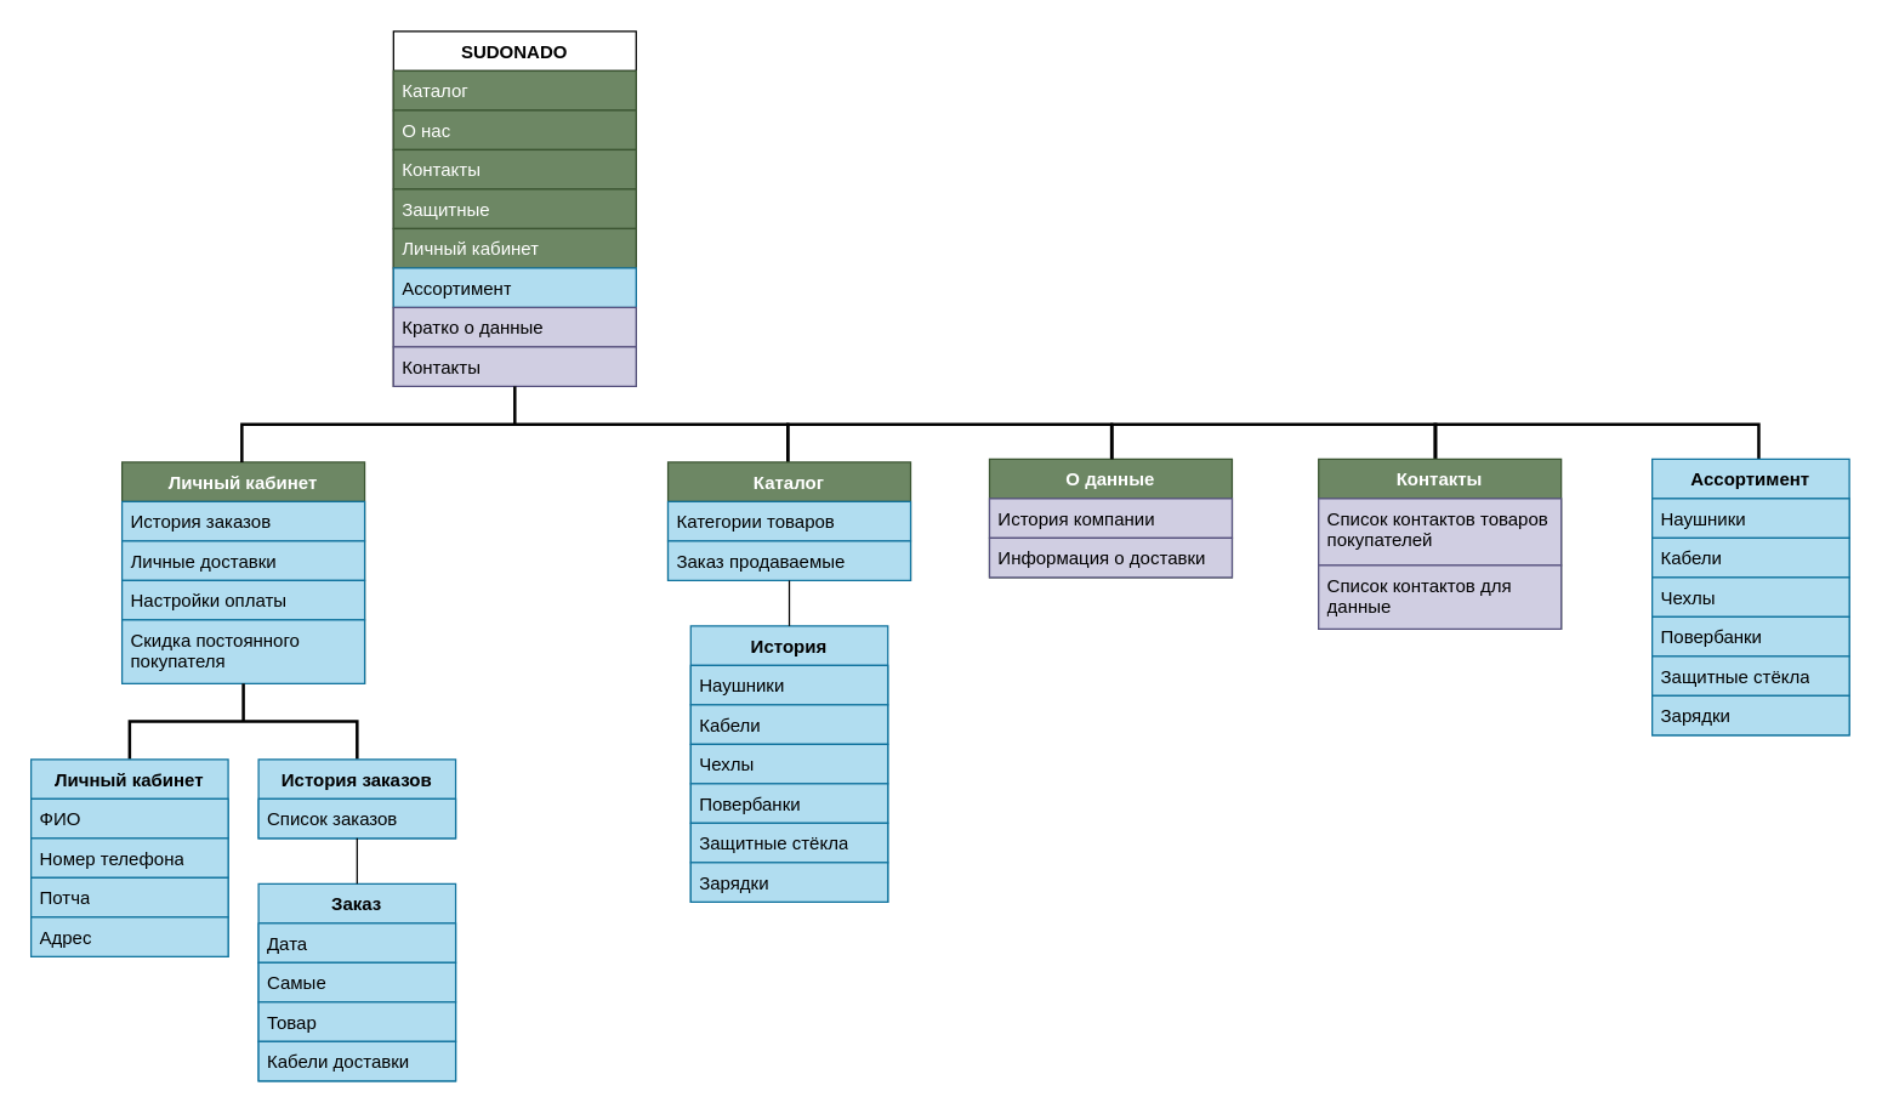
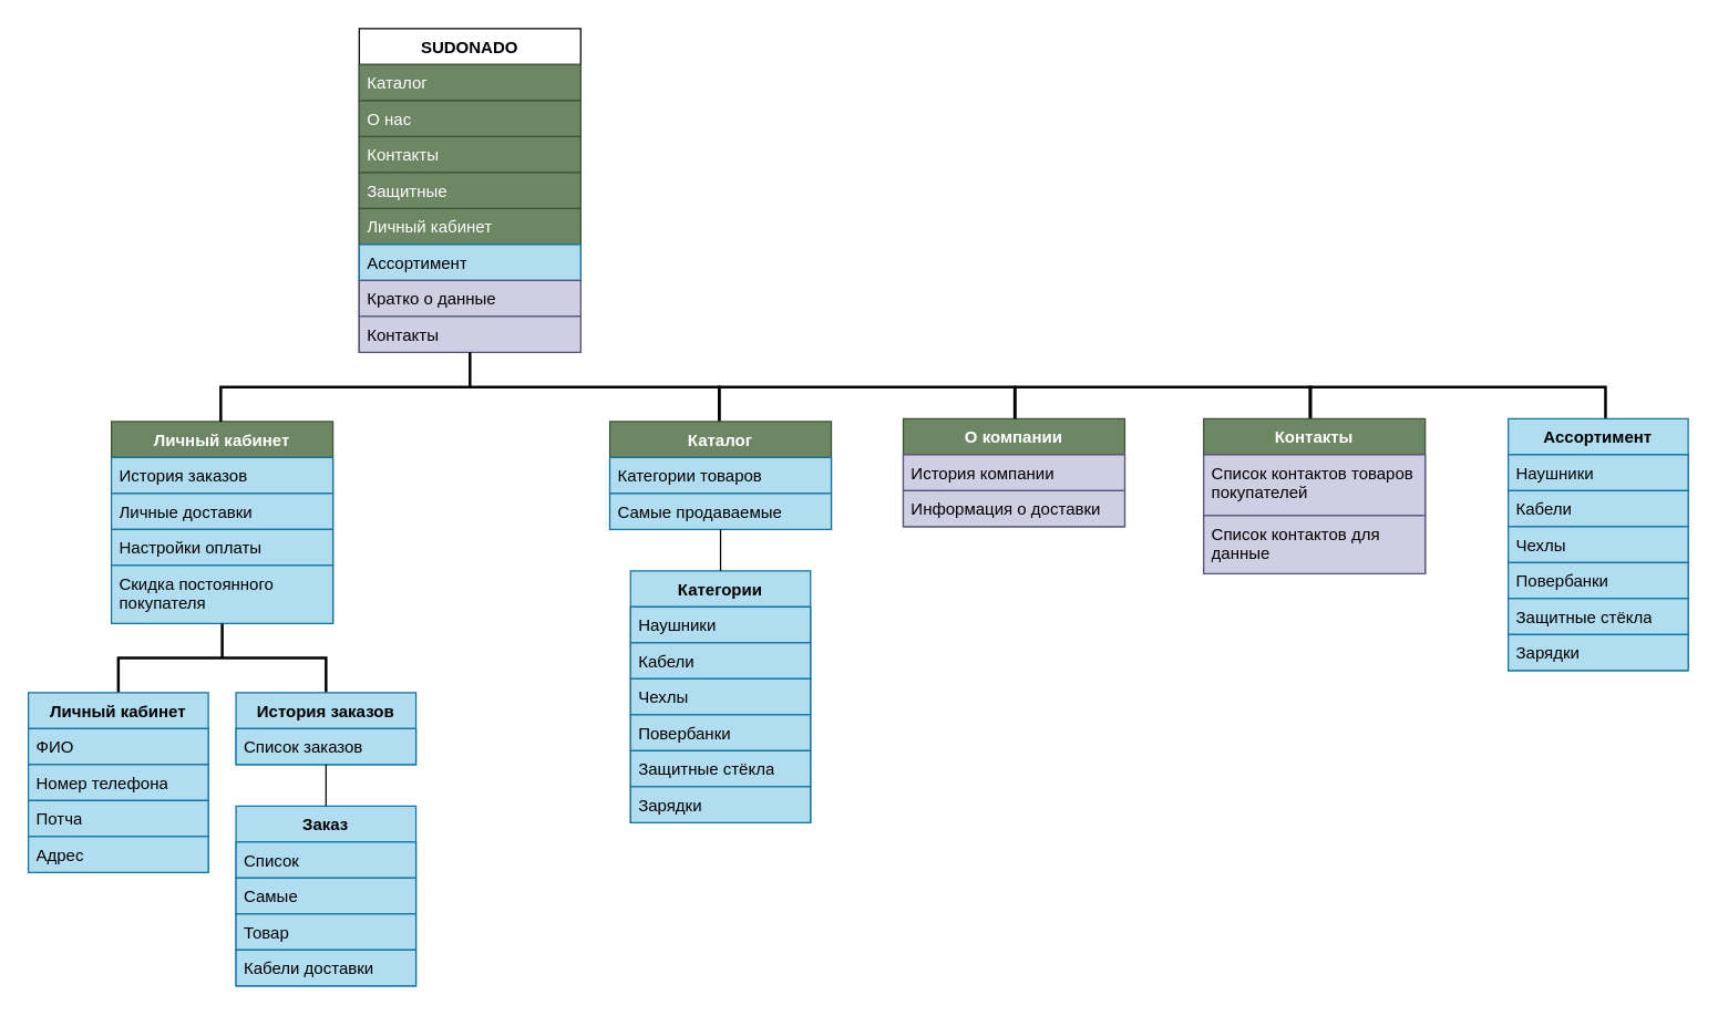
  <mxCell id="0" />
  <mxCell id="1" parent="0" />
  <mxCell id="2" value="" style="strokeWidth=2;html=1;shape=mxgraph.flowchart.annotation_1;align=left;pointerEvents=1;rotation=90;" vertex="1" parent="1"><mxGeometry x="1041" y="183.75" width="23" height="213.5" as="geometry" /></mxCell>
  <mxCell id="3" value="SUDONADO" style="swimlane;fontStyle=1;align=center;verticalAlign=top;childLayout=stackLayout;horizontal=1;startSize=26;horizontalStack=0;resizeParent=1;resizeParentMax=0;resizeLast=0;collapsible=1;marginBottom=0;whiteSpace=wrap;html=1;" parent="1" vertex="1"><mxGeometry x="259" y="20" width="160" height="234" as="geometry" /></mxCell>
  <mxCell id="4" value="Каталог" style="text;strokeColor=#3A5431;fillColor=#6d8764;align=left;verticalAlign=top;spacingLeft=4;spacingRight=4;overflow=hidden;rotatable=0;points=[[0,0.5],[1,0.5]];portConstraint=eastwest;whiteSpace=wrap;html=1;labelBackgroundColor=none;fontColor=#ffffff;" parent="3" vertex="1"><mxGeometry y="26" width="160" height="26" as="geometry" /></mxCell>
  <mxCell id="5" value="О нас" style="text;strokeColor=#3A5431;fillColor=#6d8764;align=left;verticalAlign=top;spacingLeft=4;spacingRight=4;overflow=hidden;rotatable=0;points=[[0,0.5],[1,0.5]];portConstraint=eastwest;whiteSpace=wrap;labelBackgroundColor=none;labelBorderColor=none;html=1;fontColor=#ffffff;" parent="3" vertex="1"><mxGeometry y="52" width="160" height="26" as="geometry" /></mxCell>
  <mxCell id="6" value="Контакты" style="text;strokeColor=#3A5431;fillColor=#6d8764;align=left;verticalAlign=top;spacingLeft=4;spacingRight=4;overflow=hidden;rotatable=0;points=[[0,0.5],[1,0.5]];portConstraint=eastwest;whiteSpace=wrap;html=1;labelBackgroundColor=none;fontColor=#ffffff;" parent="3" vertex="1"><mxGeometry y="78" width="160" height="26" as="geometry" /></mxCell>
  <mxCell id="7" value="Защитные" style="text;strokeColor=#3A5431;fillColor=#6d8764;align=left;verticalAlign=top;spacingLeft=4;spacingRight=4;overflow=hidden;rotatable=0;points=[[0,0.5],[1,0.5]];portConstraint=eastwest;whiteSpace=wrap;labelBackgroundColor=none;labelBorderColor=none;html=1;fontColor=#ffffff;" parent="3" vertex="1"><mxGeometry y="104" width="160" height="26" as="geometry" /></mxCell>
  <mxCell id="8" value="Личный кабинет" style="text;strokeColor=#3A5431;fillColor=#6d8764;align=left;verticalAlign=top;spacingLeft=4;spacingRight=4;overflow=hidden;rotatable=0;points=[[0,0.5],[1,0.5]];portConstraint=eastwest;whiteSpace=wrap;labelBackgroundColor=none;labelBorderColor=none;html=1;fontColor=#ffffff;" parent="3" vertex="1"><mxGeometry y="130" width="160" height="26" as="geometry" /></mxCell>
  <mxCell id="9" value="Ассортимент" style="text;strokeColor=#10739e;fillColor=#b1ddf0;align=left;verticalAlign=top;spacingLeft=4;spacingRight=4;overflow=hidden;rotatable=0;points=[[0,0.5],[1,0.5]];portConstraint=eastwest;whiteSpace=wrap;html=1;" parent="3" vertex="1"><mxGeometry y="156" width="160" height="26" as="geometry" /></mxCell>
  <mxCell id="10" value="Кратко о данные" style="text;strokeColor=#56517e;fillColor=#d0cee2;align=left;verticalAlign=top;spacingLeft=4;spacingRight=4;overflow=hidden;rotatable=0;points=[[0,0.5],[1,0.5]];portConstraint=eastwest;whiteSpace=wrap;html=1;" parent="3" vertex="1"><mxGeometry y="182" width="160" height="26" as="geometry" /></mxCell>
  <mxCell id="11" value="Контакты" style="text;strokeColor=#56517e;fillColor=#d0cee2;align=left;verticalAlign=top;spacingLeft=4;spacingRight=4;overflow=hidden;rotatable=0;points=[[0,0.5],[1,0.5]];portConstraint=eastwest;whiteSpace=wrap;html=1;" vertex="1" parent="3"><mxGeometry y="208" width="160" height="26" as="geometry" /></mxCell>
  <mxCell id="12" value="Личный кабинет" style="swimlane;fontStyle=1;align=center;verticalAlign=top;childLayout=stackLayout;horizontal=1;startSize=26;horizontalStack=0;resizeParent=1;resizeParentMax=0;resizeLast=0;collapsible=1;marginBottom=0;whiteSpace=wrap;html=1;fillColor=#6d8764;strokeColor=#3A5431;fontColor=#ffffff;" parent="1" vertex="1"><mxGeometry x="80" y="304" width="160" height="146" as="geometry" /></mxCell>
  <mxCell id="13" value="История заказов" style="text;strokeColor=#10739e;fillColor=#b1ddf0;align=left;verticalAlign=top;spacingLeft=4;spacingRight=4;overflow=hidden;rotatable=0;points=[[0,0.5],[1,0.5]];portConstraint=eastwest;whiteSpace=wrap;html=1;" parent="12" vertex="1"><mxGeometry y="26" width="160" height="26" as="geometry" /></mxCell>
  <mxCell id="14" value="Личные доставки" style="text;strokeColor=#10739e;fillColor=#b1ddf0;align=left;verticalAlign=top;spacingLeft=4;spacingRight=4;overflow=hidden;rotatable=0;points=[[0,0.5],[1,0.5]];portConstraint=eastwest;whiteSpace=wrap;html=1;" parent="12" vertex="1"><mxGeometry y="52" width="160" height="26" as="geometry" /></mxCell>
  <mxCell id="15" value="&lt;div&gt;Настройки оплаты&lt;/div&gt;&lt;div&gt;&lt;br&gt;&lt;/div&gt;" style="text;strokeColor=#10739e;fillColor=#b1ddf0;align=left;verticalAlign=top;spacingLeft=4;spacingRight=4;overflow=hidden;rotatable=0;points=[[0,0.5],[1,0.5]];portConstraint=eastwest;whiteSpace=wrap;html=1;" parent="12" vertex="1"><mxGeometry y="78" width="160" height="26" as="geometry" /></mxCell>
  <mxCell id="16" value="&lt;div&gt;Скидка постоянного покупателя&lt;/div&gt;&lt;div&gt;&lt;br&gt;&lt;/div&gt;" style="text;strokeColor=#10739e;fillColor=#b1ddf0;align=left;verticalAlign=top;spacingLeft=4;spacingRight=4;overflow=hidden;rotatable=0;points=[[0,0.5],[1,0.5]];portConstraint=eastwest;whiteSpace=wrap;html=1;" parent="12" vertex="1"><mxGeometry y="104" width="160" height="42" as="geometry" /></mxCell>
  <mxCell id="17" value="" style="strokeWidth=2;shape=mxgraph.flowchart.annotation_2;align=left;labelPosition=right;pointerEvents=1;direction=south;labelBorderColor=none;html=1;" parent="1" vertex="1"><mxGeometry x="159" y="254" width="360" height="50" as="geometry" /></mxCell>
  <mxCell id="18" value="" style="strokeWidth=2;html=1;shape=mxgraph.flowchart.annotation_2;align=left;labelPosition=right;pointerEvents=1;direction=south;" parent="1" vertex="1"><mxGeometry x="85" y="450" width="150" height="50" as="geometry" /></mxCell>
  <mxCell id="19" value="Личный кабинет" style="swimlane;fontStyle=1;align=center;verticalAlign=top;childLayout=stackLayout;horizontal=1;startSize=26;horizontalStack=0;resizeParent=1;resizeParentMax=0;resizeLast=0;collapsible=1;marginBottom=0;whiteSpace=wrap;html=1;fillColor=#b1ddf0;strokeColor=#10739e;" parent="1" vertex="1"><mxGeometry x="20" y="500" width="130" height="130" as="geometry" /></mxCell>
  <mxCell id="20" value="ФИО" style="text;strokeColor=#10739e;fillColor=#b1ddf0;align=left;verticalAlign=top;spacingLeft=4;spacingRight=4;overflow=hidden;rotatable=0;points=[[0,0.5],[1,0.5]];portConstraint=eastwest;whiteSpace=wrap;html=1;" parent="19" vertex="1"><mxGeometry y="26" width="130" height="26" as="geometry" /></mxCell>
  <mxCell id="21" value="Номер телефона" style="text;strokeColor=#10739e;fillColor=#b1ddf0;align=left;verticalAlign=top;spacingLeft=4;spacingRight=4;overflow=hidden;rotatable=0;points=[[0,0.5],[1,0.5]];portConstraint=eastwest;whiteSpace=wrap;html=1;" parent="19" vertex="1"><mxGeometry y="52" width="130" height="26" as="geometry" /></mxCell>
  <mxCell id="22" value="&lt;div&gt;Потча&lt;/div&gt;&lt;div&gt;&lt;br&gt;&lt;/div&gt;" style="text;strokeColor=#10739e;fillColor=#b1ddf0;align=left;verticalAlign=top;spacingLeft=4;spacingRight=4;overflow=hidden;rotatable=0;points=[[0,0.5],[1,0.5]];portConstraint=eastwest;whiteSpace=wrap;html=1;" parent="19" vertex="1"><mxGeometry y="78" width="130" height="26" as="geometry" /></mxCell>
  <mxCell id="23" value="Адрес" style="text;strokeColor=#10739e;fillColor=#b1ddf0;align=left;verticalAlign=top;spacingLeft=4;spacingRight=4;overflow=hidden;rotatable=0;points=[[0,0.5],[1,0.5]];portConstraint=eastwest;whiteSpace=wrap;html=1;" parent="19" vertex="1"><mxGeometry y="104" width="130" height="26" as="geometry" /></mxCell>
  <mxCell id="24" value="&lt;div&gt;История заказов&lt;/div&gt;&lt;div&gt;&lt;br&gt;&lt;/div&gt;" style="swimlane;fontStyle=1;align=center;verticalAlign=top;childLayout=stackLayout;horizontal=1;startSize=26;horizontalStack=0;resizeParent=1;resizeParentMax=0;resizeLast=0;collapsible=1;marginBottom=0;whiteSpace=wrap;html=1;fillColor=#b1ddf0;strokeColor=#10739e;" parent="1" vertex="1"><mxGeometry x="170" y="500" width="130" height="52" as="geometry" /></mxCell>
  <mxCell id="25" value="Список заказов" style="text;strokeColor=#10739e;fillColor=#b1ddf0;align=left;verticalAlign=top;spacingLeft=4;spacingRight=4;overflow=hidden;rotatable=0;points=[[0,0.5],[1,0.5]];portConstraint=eastwest;whiteSpace=wrap;html=1;" parent="24" vertex="1"><mxGeometry y="26" width="130" height="26" as="geometry" /></mxCell>
  <mxCell id="26" value="Заказ" style="swimlane;fontStyle=1;align=center;verticalAlign=top;childLayout=stackLayout;horizontal=1;startSize=26;horizontalStack=0;resizeParent=1;resizeParentMax=0;resizeLast=0;collapsible=1;marginBottom=0;whiteSpace=wrap;html=1;fillColor=#b1ddf0;strokeColor=#10739e;" parent="1" vertex="1"><mxGeometry x="170" y="582" width="130" height="130" as="geometry" /></mxCell>
- <mxCell id="27" value="Дата" style="text;strokeColor=#10739e;fillColor=#b1ddf0;align=left;verticalAlign=top;spacingLeft=4;spacingRight=4;overflow=hidden;rotatable=0;points=[[0,0.5],[1,0.5]];portConstraint=eastwest;whiteSpace=wrap;html=1;" parent="26" vertex="1"><mxGeometry y="26" width="130" height="26" as="geometry" /></mxCell>
+ <mxCell id="27" value="Список" style="text;strokeColor=#10739e;fillColor=#b1ddf0;align=left;verticalAlign=top;spacingLeft=4;spacingRight=4;overflow=hidden;rotatable=0;points=[[0,0.5],[1,0.5]];portConstraint=eastwest;whiteSpace=wrap;html=1;" parent="26" vertex="1"><mxGeometry y="26" width="130" height="26" as="geometry" /></mxCell>
  <mxCell id="28" value="Самые" style="text;strokeColor=#10739e;fillColor=#b1ddf0;align=left;verticalAlign=top;spacingLeft=4;spacingRight=4;overflow=hidden;rotatable=0;points=[[0,0.5],[1,0.5]];portConstraint=eastwest;whiteSpace=wrap;html=1;" parent="26" vertex="1"><mxGeometry y="52" width="130" height="26" as="geometry" /></mxCell>
  <mxCell id="29" value="Товар" style="text;strokeColor=#10739e;fillColor=#b1ddf0;align=left;verticalAlign=top;spacingLeft=4;spacingRight=4;overflow=hidden;rotatable=0;points=[[0,0.5],[1,0.5]];portConstraint=eastwest;whiteSpace=wrap;html=1;" parent="26" vertex="1"><mxGeometry y="78" width="130" height="26" as="geometry" /></mxCell>
  <mxCell id="30" value="Кабели доставки" style="text;strokeColor=#10739e;fillColor=#b1ddf0;align=left;verticalAlign=top;spacingLeft=4;spacingRight=4;overflow=hidden;rotatable=0;points=[[0,0.5],[1,0.5]];portConstraint=eastwest;whiteSpace=wrap;html=1;" parent="26" vertex="1"><mxGeometry y="104" width="130" height="26" as="geometry" /></mxCell>
  <mxCell id="31" value="" style="line;strokeWidth=1;fillColor=none;align=left;verticalAlign=middle;spacingTop=-1;spacingLeft=3;spacingRight=3;rotatable=0;labelPosition=right;points=[];portConstraint=eastwest;strokeColor=inherit;direction=south;" parent="1" vertex="1"><mxGeometry x="223" y="552" width="24" height="30" as="geometry" /></mxCell>
- <mxCell id="32" value="История" style="swimlane;fontStyle=1;align=center;verticalAlign=top;childLayout=stackLayout;horizontal=1;startSize=26;horizontalStack=0;resizeParent=1;resizeParentMax=0;resizeLast=0;collapsible=1;marginBottom=0;whiteSpace=wrap;html=1;fillColor=#b1ddf0;strokeColor=#10739e;" parent="1" vertex="1"><mxGeometry x="455" y="412" width="130" height="182" as="geometry" /></mxCell>
+ <mxCell id="32" value="Категории" style="swimlane;fontStyle=1;align=center;verticalAlign=top;childLayout=stackLayout;horizontal=1;startSize=26;horizontalStack=0;resizeParent=1;resizeParentMax=0;resizeLast=0;collapsible=1;marginBottom=0;whiteSpace=wrap;html=1;fillColor=#b1ddf0;strokeColor=#10739e;" parent="1" vertex="1"><mxGeometry x="455" y="412" width="130" height="182" as="geometry" /></mxCell>
  <mxCell id="33" value="Наушники" style="text;strokeColor=#10739e;fillColor=#b1ddf0;align=left;verticalAlign=top;spacingLeft=4;spacingRight=4;overflow=hidden;rotatable=0;points=[[0,0.5],[1,0.5]];portConstraint=eastwest;whiteSpace=wrap;html=1;" parent="32" vertex="1"><mxGeometry y="26" width="130" height="26" as="geometry" /></mxCell>
  <mxCell id="34" value="Кабели" style="text;strokeColor=#10739e;fillColor=#b1ddf0;align=left;verticalAlign=top;spacingLeft=4;spacingRight=4;overflow=hidden;rotatable=0;points=[[0,0.5],[1,0.5]];portConstraint=eastwest;whiteSpace=wrap;html=1;" parent="32" vertex="1"><mxGeometry y="52" width="130" height="26" as="geometry" /></mxCell>
  <mxCell id="35" value="Чехлы" style="text;strokeColor=#10739e;fillColor=#b1ddf0;align=left;verticalAlign=top;spacingLeft=4;spacingRight=4;overflow=hidden;rotatable=0;points=[[0,0.5],[1,0.5]];portConstraint=eastwest;whiteSpace=wrap;html=1;" parent="32" vertex="1"><mxGeometry y="78" width="130" height="26" as="geometry" /></mxCell>
  <mxCell id="36" value="Повербанки" style="text;strokeColor=#10739e;fillColor=#b1ddf0;align=left;verticalAlign=top;spacingLeft=4;spacingRight=4;overflow=hidden;rotatable=0;points=[[0,0.5],[1,0.5]];portConstraint=eastwest;whiteSpace=wrap;html=1;" parent="32" vertex="1"><mxGeometry y="104" width="130" height="26" as="geometry" /></mxCell>
  <mxCell id="37" value="Защитные стёкла" style="text;strokeColor=#10739e;fillColor=#b1ddf0;align=left;verticalAlign=top;spacingLeft=4;spacingRight=4;overflow=hidden;rotatable=0;points=[[0,0.5],[1,0.5]];portConstraint=eastwest;whiteSpace=wrap;html=1;" parent="32" vertex="1"><mxGeometry y="130" width="130" height="26" as="geometry" /></mxCell>
  <mxCell id="38" value="&lt;div&gt;Зарядки&lt;/div&gt;&lt;div&gt;&lt;br&gt;&lt;/div&gt;" style="text;strokeColor=#10739e;fillColor=#b1ddf0;align=left;verticalAlign=top;spacingLeft=4;spacingRight=4;overflow=hidden;rotatable=0;points=[[0,0.5],[1,0.5]];portConstraint=eastwest;whiteSpace=wrap;html=1;" parent="32" vertex="1"><mxGeometry y="156" width="130" height="26" as="geometry" /></mxCell>
  <mxCell id="39" value="" style="strokeWidth=2;html=1;shape=mxgraph.flowchart.annotation_1;align=left;pointerEvents=1;rotation=90;" parent="1" vertex="1"><mxGeometry x="613.25" y="184.75" width="25" height="213.5" as="geometry" /></mxCell>
- <mxCell id="40" value="О данные" style="swimlane;fontStyle=1;align=center;verticalAlign=top;childLayout=stackLayout;horizontal=1;startSize=26;horizontalStack=0;resizeParent=1;resizeParentMax=0;resizeLast=0;collapsible=1;marginBottom=0;whiteSpace=wrap;html=1;fillColor=#6d8764;strokeColor=#3A5431;fontColor=#ffffff;" parent="1" vertex="1"><mxGeometry x="652" y="302" width="160" height="78" as="geometry" /></mxCell>
+ <mxCell id="40" value="О компании" style="swimlane;fontStyle=1;align=center;verticalAlign=top;childLayout=stackLayout;horizontal=1;startSize=26;horizontalStack=0;resizeParent=1;resizeParentMax=0;resizeLast=0;collapsible=1;marginBottom=0;whiteSpace=wrap;html=1;fillColor=#6d8764;strokeColor=#3A5431;fontColor=#ffffff;" parent="1" vertex="1"><mxGeometry x="652" y="302" width="160" height="78" as="geometry" /></mxCell>
  <mxCell id="41" value="История компании" style="text;strokeColor=#56517e;fillColor=#d0cee2;align=left;verticalAlign=top;spacingLeft=4;spacingRight=4;overflow=hidden;rotatable=0;points=[[0,0.5],[1,0.5]];portConstraint=eastwest;whiteSpace=wrap;html=1;" parent="40" vertex="1"><mxGeometry y="26" width="160" height="26" as="geometry" /></mxCell>
  <mxCell id="42" value="Информация о доставки" style="text;strokeColor=#56517e;fillColor=#d0cee2;align=left;verticalAlign=top;spacingLeft=4;spacingRight=4;overflow=hidden;rotatable=0;points=[[0,0.5],[1,0.5]];portConstraint=eastwest;whiteSpace=wrap;html=1;" parent="40" vertex="1"><mxGeometry y="52" width="160" height="26" as="geometry" /></mxCell>
  <mxCell id="43" value="" style="strokeWidth=2;html=1;shape=mxgraph.flowchart.annotation_1;align=left;pointerEvents=1;rotation=90;" parent="1" vertex="1"><mxGeometry x="828" y="183.75" width="23" height="213.5" as="geometry" /></mxCell>
  <mxCell id="44" value="Контакты" style="swimlane;fontStyle=1;align=center;verticalAlign=top;childLayout=stackLayout;horizontal=1;startSize=26;horizontalStack=0;resizeParent=1;resizeParentMax=0;resizeLast=0;collapsible=1;marginBottom=0;whiteSpace=wrap;html=1;fillColor=#6d8764;strokeColor=#3A5431;fontColor=#ffffff;" parent="1" vertex="1"><mxGeometry x="869" y="302" width="160" height="112" as="geometry" /></mxCell>
  <mxCell id="45" value="Список контактов товаров покупателей" style="text;strokeColor=#56517e;fillColor=#d0cee2;align=left;verticalAlign=top;spacingLeft=4;spacingRight=4;overflow=hidden;rotatable=0;points=[[0,0.5],[1,0.5]];portConstraint=eastwest;whiteSpace=wrap;html=1;" parent="44" vertex="1"><mxGeometry y="26" width="160" height="44" as="geometry" /></mxCell>
  <mxCell id="46" value="Список контактов для данные" style="text;strokeColor=#56517e;fillColor=#d0cee2;align=left;verticalAlign=top;spacingLeft=4;spacingRight=4;overflow=hidden;rotatable=0;points=[[0,0.5],[1,0.5]];portConstraint=eastwest;whiteSpace=wrap;html=1;" parent="44" vertex="1"><mxGeometry y="70" width="160" height="42" as="geometry" /></mxCell>
  <mxCell id="47" value="Каталог" style="swimlane;fontStyle=1;align=center;verticalAlign=top;childLayout=stackLayout;horizontal=1;startSize=26;horizontalStack=0;resizeParent=1;resizeParentMax=0;resizeLast=0;collapsible=1;marginBottom=0;whiteSpace=wrap;html=1;fillColor=#6d8764;strokeColor=#3A5431;fontColor=#ffffff;" vertex="1" parent="1"><mxGeometry x="440" y="304" width="160" height="78" as="geometry" /></mxCell>
  <mxCell id="48" value="Категории товаров" style="text;strokeColor=#10739e;fillColor=#b1ddf0;align=left;verticalAlign=top;spacingLeft=4;spacingRight=4;overflow=hidden;rotatable=0;points=[[0,0.5],[1,0.5]];portConstraint=eastwest;whiteSpace=wrap;html=1;" vertex="1" parent="47"><mxGeometry y="26" width="160" height="26" as="geometry" /></mxCell>
- <mxCell id="49" value="Заказ продаваемые" style="text;strokeColor=#10739e;fillColor=#b1ddf0;align=left;verticalAlign=top;spacingLeft=4;spacingRight=4;overflow=hidden;rotatable=0;points=[[0,0.5],[1,0.5]];portConstraint=eastwest;whiteSpace=wrap;html=1;" vertex="1" parent="47"><mxGeometry y="52" width="160" height="26" as="geometry" /></mxCell>
+ <mxCell id="49" value="Самые продаваемые" style="text;strokeColor=#10739e;fillColor=#b1ddf0;align=left;verticalAlign=top;spacingLeft=4;spacingRight=4;overflow=hidden;rotatable=0;points=[[0,0.5],[1,0.5]];portConstraint=eastwest;whiteSpace=wrap;html=1;" vertex="1" parent="47"><mxGeometry y="52" width="160" height="26" as="geometry" /></mxCell>
  <mxCell id="50" value="" style="line;strokeWidth=1;fillColor=none;align=left;verticalAlign=middle;spacingTop=-1;spacingLeft=3;spacingRight=3;rotatable=0;labelPosition=right;points=[];portConstraint=eastwest;strokeColor=inherit;direction=south;" vertex="1" parent="1"><mxGeometry x="508" y="382" width="24" height="30" as="geometry" /></mxCell>
  <mxCell id="51" value="Ассортимент&lt;br&gt;" style="swimlane;fontStyle=1;align=center;verticalAlign=top;childLayout=stackLayout;horizontal=1;startSize=26;horizontalStack=0;resizeParent=1;resizeParentMax=0;resizeLast=0;collapsible=1;marginBottom=0;whiteSpace=wrap;html=1;fillColor=#b1ddf0;strokeColor=#10739e;" vertex="1" parent="1"><mxGeometry x="1089" y="302" width="130" height="182" as="geometry" /></mxCell>
  <mxCell id="52" value="Наушники" style="text;strokeColor=#10739e;fillColor=#b1ddf0;align=left;verticalAlign=top;spacingLeft=4;spacingRight=4;overflow=hidden;rotatable=0;points=[[0,0.5],[1,0.5]];portConstraint=eastwest;whiteSpace=wrap;html=1;" vertex="1" parent="51"><mxGeometry y="26" width="130" height="26" as="geometry" /></mxCell>
  <mxCell id="53" value="Кабели" style="text;strokeColor=#10739e;fillColor=#b1ddf0;align=left;verticalAlign=top;spacingLeft=4;spacingRight=4;overflow=hidden;rotatable=0;points=[[0,0.5],[1,0.5]];portConstraint=eastwest;whiteSpace=wrap;html=1;" vertex="1" parent="51"><mxGeometry y="52" width="130" height="26" as="geometry" /></mxCell>
  <mxCell id="54" value="Чехлы" style="text;strokeColor=#10739e;fillColor=#b1ddf0;align=left;verticalAlign=top;spacingLeft=4;spacingRight=4;overflow=hidden;rotatable=0;points=[[0,0.5],[1,0.5]];portConstraint=eastwest;whiteSpace=wrap;html=1;" vertex="1" parent="51"><mxGeometry y="78" width="130" height="26" as="geometry" /></mxCell>
  <mxCell id="55" value="Повербанки" style="text;strokeColor=#10739e;fillColor=#b1ddf0;align=left;verticalAlign=top;spacingLeft=4;spacingRight=4;overflow=hidden;rotatable=0;points=[[0,0.5],[1,0.5]];portConstraint=eastwest;whiteSpace=wrap;html=1;" vertex="1" parent="51"><mxGeometry y="104" width="130" height="26" as="geometry" /></mxCell>
  <mxCell id="56" value="Защитные стёкла" style="text;strokeColor=#10739e;fillColor=#b1ddf0;align=left;verticalAlign=top;spacingLeft=4;spacingRight=4;overflow=hidden;rotatable=0;points=[[0,0.5],[1,0.5]];portConstraint=eastwest;whiteSpace=wrap;html=1;" vertex="1" parent="51"><mxGeometry y="130" width="130" height="26" as="geometry" /></mxCell>
  <mxCell id="57" value="&lt;div&gt;Зарядки&lt;/div&gt;&lt;div&gt;&lt;br&gt;&lt;/div&gt;" style="text;strokeColor=#10739e;fillColor=#b1ddf0;align=left;verticalAlign=top;spacingLeft=4;spacingRight=4;overflow=hidden;rotatable=0;points=[[0,0.5],[1,0.5]];portConstraint=eastwest;whiteSpace=wrap;html=1;" vertex="1" parent="51"><mxGeometry y="156" width="130" height="26" as="geometry" /></mxCell>
